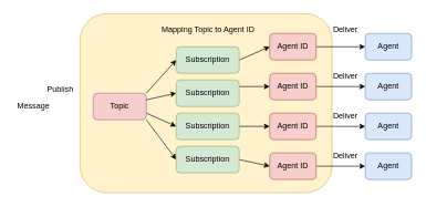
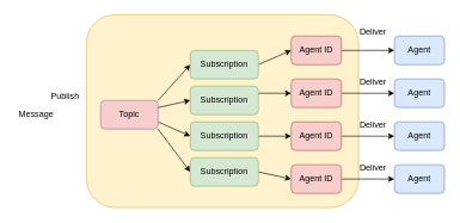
  <mxCell id="0" />
  <mxCell id="1" parent="0" />
  <mxCell id="2" value="" style="rounded=1;whiteSpace=wrap;html=1;fillColor=#fff2cc;strokeColor=#d6b656;" parent="1" vertex="1"><mxGeometry x="120" y="20" width="380" height="270" as="geometry" /></mxCell>
  <mxCell id="3" style="rounded=0;orthogonalLoop=1;jettySize=auto;html=1;exitX=1;exitY=0;exitDx=0;exitDy=0;entryX=0;entryY=0.5;entryDx=0;entryDy=0;" parent="1" source="6" target="8" edge="1"><mxGeometry relative="1" as="geometry" /></mxCell>
  <mxCell id="4" style="rounded=0;orthogonalLoop=1;jettySize=auto;html=1;exitX=1;exitY=0.75;exitDx=0;exitDy=0;entryX=0;entryY=0.5;entryDx=0;entryDy=0;" parent="1" source="6" target="33" edge="1"><mxGeometry relative="1" as="geometry" /></mxCell>
  <mxCell id="5" style="rounded=0;orthogonalLoop=1;jettySize=auto;html=1;exitX=1;exitY=1;exitDx=0;exitDy=0;entryX=0;entryY=0.5;entryDx=0;entryDy=0;" parent="1" source="6" target="13" edge="1"><mxGeometry relative="1" as="geometry" /></mxCell>
  <mxCell id="6" value="Topic" style="rounded=1;whiteSpace=wrap;html=1;fillColor=#f8cecc;strokeColor=#9673a6;" parent="1" vertex="1"><mxGeometry x="140" y="140" width="80" height="40" as="geometry" /></mxCell>
  <mxCell id="7" style="rounded=0;orthogonalLoop=1;jettySize=auto;html=1;exitX=1;exitY=0.5;exitDx=0;exitDy=0;entryX=0;entryY=0.5;entryDx=0;entryDy=0;" parent="1" source="8" target="15" edge="1"><mxGeometry relative="1" as="geometry" /></mxCell>
  <mxCell id="8" value="Subscription" style="rounded=1;whiteSpace=wrap;html=1;fillColor=#d5e8d4;strokeColor=#82b366;" parent="1" vertex="1"><mxGeometry x="265" y="70" width="95" height="40" as="geometry" /></mxCell>
  <mxCell id="9" style="rounded=0;orthogonalLoop=1;jettySize=auto;html=1;exitX=1;exitY=0.25;exitDx=0;exitDy=0;entryX=0;entryY=0.5;entryDx=0;entryDy=0;" parent="1" source="11" target="17" edge="1"><mxGeometry relative="1" as="geometry" /></mxCell>
  <mxCell id="10" style="rounded=0;orthogonalLoop=1;jettySize=auto;html=1;exitX=1;exitY=0.5;exitDx=0;exitDy=0;entryX=0;entryY=0.5;entryDx=0;entryDy=0;" parent="1" source="33" target="19" edge="1"><mxGeometry relative="1" as="geometry" /></mxCell>
  <mxCell id="11" value="Subscription" style="rounded=1;whiteSpace=wrap;html=1;fillColor=#d5e8d4;strokeColor=#82b366;" parent="1" vertex="1"><mxGeometry x="265" y="120" width="95" height="40" as="geometry" /></mxCell>
  <mxCell id="12" style="rounded=0;orthogonalLoop=1;jettySize=auto;html=1;exitX=1;exitY=0.5;exitDx=0;exitDy=0;entryX=0;entryY=0.5;entryDx=0;entryDy=0;" parent="1" source="13" target="21" edge="1"><mxGeometry relative="1" as="geometry" /></mxCell>
  <mxCell id="13" value="Subscription" style="rounded=1;whiteSpace=wrap;html=1;fillColor=#d5e8d4;strokeColor=#82b366;" parent="1" vertex="1"><mxGeometry x="265" y="220" width="95" height="40" as="geometry" /></mxCell>
  <mxCell id="14" style="edgeStyle=orthogonalEdgeStyle;rounded=0;orthogonalLoop=1;jettySize=auto;html=1;entryX=0;entryY=0.5;entryDx=0;entryDy=0;" parent="1" source="15" target="24" edge="1"><mxGeometry relative="1" as="geometry" /></mxCell>
  <mxCell id="15" value="Agent ID" style="rounded=1;whiteSpace=wrap;html=1;fillColor=#f8cecc;strokeColor=#b85450;" parent="1" vertex="1"><mxGeometry x="406" y="50" width="70" height="40" as="geometry" /></mxCell>
  <mxCell id="16" style="edgeStyle=orthogonalEdgeStyle;rounded=0;orthogonalLoop=1;jettySize=auto;html=1;entryX=0;entryY=0.5;entryDx=0;entryDy=0;" parent="1" source="17" target="25" edge="1"><mxGeometry relative="1" as="geometry" /></mxCell>
  <mxCell id="17" value="Agent ID" style="rounded=1;whiteSpace=wrap;html=1;fillColor=#f8cecc;strokeColor=#b85450;" parent="1" vertex="1"><mxGeometry x="406" y="110" width="70" height="40" as="geometry" /></mxCell>
  <mxCell id="18" style="edgeStyle=orthogonalEdgeStyle;rounded=0;orthogonalLoop=1;jettySize=auto;html=1;entryX=0;entryY=0.5;entryDx=0;entryDy=0;" parent="1" source="19" target="26" edge="1"><mxGeometry relative="1" as="geometry" /></mxCell>
  <mxCell id="19" value="Agent ID" style="rounded=1;whiteSpace=wrap;html=1;fillColor=#f8cecc;strokeColor=#b85450;" parent="1" vertex="1"><mxGeometry x="406" y="170" width="70" height="40" as="geometry" /></mxCell>
  <mxCell id="20" style="edgeStyle=orthogonalEdgeStyle;rounded=0;orthogonalLoop=1;jettySize=auto;html=1;entryX=0;entryY=0.5;entryDx=0;entryDy=0;" parent="1" source="21" target="27" edge="1"><mxGeometry relative="1" as="geometry" /></mxCell>
  <mxCell id="21" value="Agent ID" style="rounded=1;whiteSpace=wrap;html=1;fillColor=#f8cecc;strokeColor=#b85450;" parent="1" vertex="1"><mxGeometry x="406" y="230" width="70" height="40" as="geometry" /></mxCell>
  <mxCell id="22" value="Message" style="text;html=1;align=center;verticalAlign=middle;whiteSpace=wrap;rounded=0;" parent="1" vertex="1"><mxGeometry x="20" y="145" width="60" height="30" as="geometry" /></mxCell>
  <mxCell id="23" value="Publish" style="text;html=1;align=center;verticalAlign=middle;resizable=0;points=[];autosize=1;strokeColor=none;fillColor=none;" parent="1" vertex="1"><mxGeometry x="60" y="120" width="60" height="30" as="geometry" /></mxCell>
  <mxCell id="24" value="Agent" style="rounded=1;whiteSpace=wrap;html=1;fillColor=#dae8fc;strokeColor=#6c8ebf;" parent="1" vertex="1"><mxGeometry x="550" y="50" width="70" height="40" as="geometry" /></mxCell>
  <mxCell id="25" value="Agent" style="rounded=1;whiteSpace=wrap;html=1;fillColor=#dae8fc;strokeColor=#6c8ebf;" parent="1" vertex="1"><mxGeometry x="550" y="110" width="70" height="40" as="geometry" /></mxCell>
  <mxCell id="26" value="Agent" style="rounded=1;whiteSpace=wrap;html=1;fillColor=#dae8fc;strokeColor=#6c8ebf;" parent="1" vertex="1"><mxGeometry x="550" y="170" width="70" height="40" as="geometry" /></mxCell>
  <mxCell id="27" value="Agent" style="rounded=1;whiteSpace=wrap;html=1;fillColor=#dae8fc;strokeColor=#6c8ebf;" parent="1" vertex="1"><mxGeometry x="550" y="230" width="70" height="40" as="geometry" /></mxCell>
  <mxCell id="28" value="Deliver" style="text;html=1;align=center;verticalAlign=middle;resizable=0;points=[];autosize=1;strokeColor=none;fillColor=none;" parent="1" vertex="1"><mxGeometry x="490" y="30" width="60" height="30" as="geometry" /></mxCell>
  <mxCell id="29" value="Deliver" style="text;html=1;align=center;verticalAlign=middle;resizable=0;points=[];autosize=1;strokeColor=none;fillColor=none;" parent="1" vertex="1"><mxGeometry x="490" y="100" width="60" height="30" as="geometry" /></mxCell>
  <mxCell id="30" value="Deliver" style="text;html=1;align=center;verticalAlign=middle;resizable=0;points=[];autosize=1;strokeColor=none;fillColor=none;" parent="1" vertex="1"><mxGeometry x="490" y="160" width="60" height="30" as="geometry" /></mxCell>
  <mxCell id="31" value="Deliver" style="text;html=1;align=center;verticalAlign=middle;resizable=0;points=[];autosize=1;strokeColor=none;fillColor=none;" parent="1" vertex="1"><mxGeometry x="490" y="220" width="60" height="30" as="geometry" /></mxCell>
- <mxCell id="32" value="Mapping Topic to Agent ID" style="text;html=1;align=center;verticalAlign=middle;resizable=0;points=[];autosize=1;strokeColor=none;fillColor=none;" parent="1" vertex="1"><mxGeometry x="232.5" y="30" width="160" height="30" as="geometry" /></mxCell>
  <mxCell id="33" value="Subscription" style="rounded=1;whiteSpace=wrap;html=1;fillColor=#d5e8d4;strokeColor=#82b366;" vertex="1" parent="1"><mxGeometry x="265" y="170" width="95" height="40" as="geometry" /></mxCell>
  <mxCell id="34" style="rounded=0;orthogonalLoop=1;jettySize=auto;html=1;exitX=1;exitY=0.25;exitDx=0;exitDy=0;entryX=0;entryY=0.5;entryDx=0;entryDy=0;" edge="1" parent="1" source="6" target="11"><mxGeometry relative="1" as="geometry"><mxPoint x="230" y="170" as="sourcePoint" /><mxPoint x="275" y="200" as="targetPoint" /></mxGeometry></mxCell>
